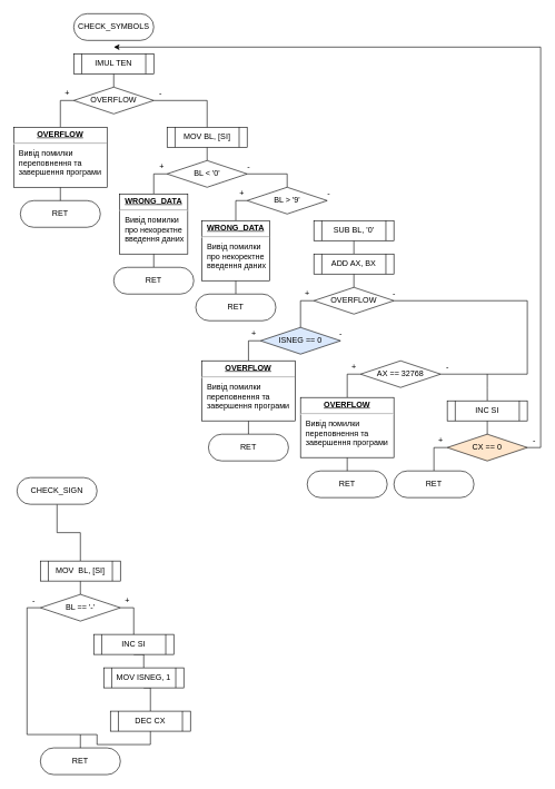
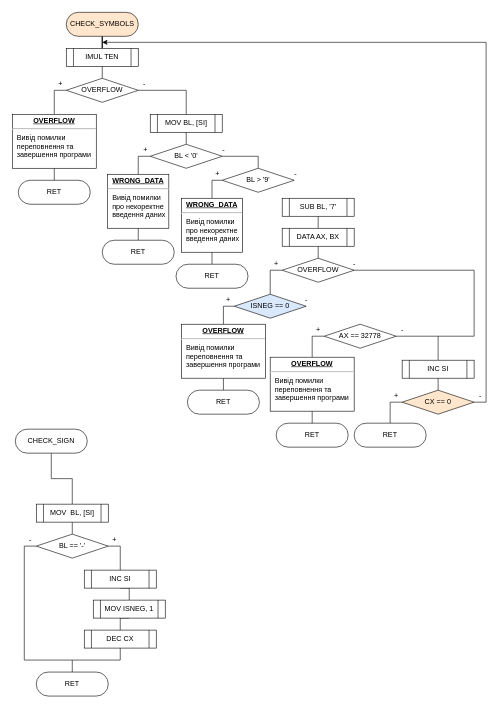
  <mxCell id="0" />
  <mxCell id="1" parent="0" />
  <mxCell id="2" style="edgeStyle=orthogonalEdgeStyle;rounded=0;orthogonalLoop=1;jettySize=auto;html=1;exitX=0.5;exitY=1;exitDx=0;exitDy=0;entryX=0.5;entryY=0;entryDx=0;entryDy=0;endArrow=none;endFill=0;" edge="1" parent="1" source="3" target="6"><mxGeometry relative="1" as="geometry" /></mxCell>
  <mxCell id="3" value="CHECK_SIGN" style="rounded=1;whiteSpace=wrap;html=1;arcSize=50;" vertex="1" parent="1"><mxGeometry x="25" y="715" width="120" height="40" as="geometry" /></mxCell>
  <mxCell id="4" value="RET" style="rounded=1;whiteSpace=wrap;html=1;arcSize=50;" vertex="1" parent="1"><mxGeometry x="60" y="1120" width="120" height="40" as="geometry" /></mxCell>
  <mxCell id="5" style="edgeStyle=orthogonalEdgeStyle;rounded=0;orthogonalLoop=1;jettySize=auto;html=1;exitX=0.5;exitY=1;exitDx=0;exitDy=0;entryX=0.5;entryY=0;entryDx=0;entryDy=0;endArrow=none;endFill=0;" edge="1" parent="1" source="6" target="11"><mxGeometry relative="1" as="geometry" /></mxCell>
  <mxCell id="6" value="MOV&amp;nbsp; BL, [SI]" style="shape=process;whiteSpace=wrap;html=1;backgroundOutline=1;" vertex="1" parent="1"><mxGeometry x="60" y="840" width="120" height="30" as="geometry" /></mxCell>
  <mxCell id="7" style="edgeStyle=orthogonalEdgeStyle;rounded=0;orthogonalLoop=1;jettySize=auto;html=1;exitX=0.5;exitY=1;exitDx=0;exitDy=0;entryX=0.5;entryY=0;entryDx=0;entryDy=0;endArrow=none;endFill=0;" edge="1" parent="1" source="8" target="13"><mxGeometry relative="1" as="geometry" /></mxCell>
  <mxCell id="8" value="INC SI" style="shape=process;whiteSpace=wrap;html=1;backgroundOutline=1;" vertex="1" parent="1"><mxGeometry x="140" y="950" width="120" height="30" as="geometry" /></mxCell>
  <mxCell id="9" style="edgeStyle=orthogonalEdgeStyle;rounded=0;orthogonalLoop=1;jettySize=auto;html=1;exitX=1;exitY=0.5;exitDx=0;exitDy=0;entryX=0.5;entryY=0;entryDx=0;entryDy=0;endArrow=none;endFill=0;" edge="1" parent="1" source="11" target="8"><mxGeometry relative="1" as="geometry" /></mxCell>
  <mxCell id="10" style="edgeStyle=orthogonalEdgeStyle;rounded=0;orthogonalLoop=1;jettySize=auto;html=1;exitX=0;exitY=0.5;exitDx=0;exitDy=0;endArrow=none;endFill=0;" edge="1" parent="1" source="11"><mxGeometry relative="1" as="geometry"><mxPoint x="120" y="1100" as="targetPoint" /><Array as="points"><mxPoint x="40" y="910" /><mxPoint x="40" y="1100" /></Array></mxGeometry></mxCell>
  <mxCell id="11" value="BL == '-'" style="rhombus;whiteSpace=wrap;html=1;" vertex="1" parent="1"><mxGeometry x="60" y="890" width="120" height="40" as="geometry" /></mxCell>
  <mxCell id="12" style="edgeStyle=orthogonalEdgeStyle;rounded=0;orthogonalLoop=1;jettySize=auto;html=1;exitX=0.5;exitY=1;exitDx=0;exitDy=0;entryX=0.5;entryY=0;entryDx=0;entryDy=0;endArrow=none;endFill=0;" edge="1" parent="1" source="13" target="15"><mxGeometry relative="1" as="geometry" /></mxCell>
  <mxCell id="13" value="MOV ISNEG, 1" style="shape=process;whiteSpace=wrap;html=1;backgroundOutline=1;" vertex="1" parent="1"><mxGeometry x="155" y="1000" width="120" height="30" as="geometry" /></mxCell>
  <mxCell id="14" style="edgeStyle=orthogonalEdgeStyle;rounded=0;orthogonalLoop=1;jettySize=auto;html=1;exitX=0.5;exitY=1;exitDx=0;exitDy=0;entryX=0.5;entryY=0;entryDx=0;entryDy=0;endArrow=none;endFill=0;" edge="1" parent="1" source="15" target="4"><mxGeometry relative="1" as="geometry" /></mxCell>
- <mxCell id="15" value="DEC CX" style="shape=process;whiteSpace=wrap;html=1;backgroundOutline=1;" vertex="1" parent="1"><mxGeometry x="165" y="1065" width="120" height="30" as="geometry" /></mxCell>
+ <mxCell id="15" value="DEC CX" style="shape=process;whiteSpace=wrap;html=1;backgroundOutline=1;" vertex="1" parent="1"><mxGeometry x="140" y="1050" width="120" height="30" as="geometry" /></mxCell>
  <mxCell id="16" value="+" style="text;html=1;align=center;verticalAlign=middle;resizable=0;points=[];autosize=1;strokeColor=none;fillColor=none;" vertex="1" parent="1"><mxGeometry x="180" y="890" width="20" height="20" as="geometry" /></mxCell>
  <mxCell id="17" value="-" style="text;html=1;align=center;verticalAlign=middle;resizable=0;points=[];autosize=1;strokeColor=none;fillColor=none;" vertex="1" parent="1"><mxGeometry x="40" y="890" width="20" height="20" as="geometry" /></mxCell>
- <mxCell id="19" value="CHECK_SYMBOLS" style="rounded=1;whiteSpace=wrap;html=1;arcSize=50;" vertex="1" parent="1"><mxGeometry x="110" y="20" width="120" height="40" as="geometry" /></mxCell>
+ <mxCell id="18" style="edgeStyle=orthogonalEdgeStyle;rounded=0;orthogonalLoop=1;jettySize=auto;html=1;entryX=0.5;entryY=0;entryDx=0;entryDy=0;endArrow=none;endFill=0;" edge="1" parent="1" source="19" target="22"><mxGeometry relative="1" as="geometry" /></mxCell>
+ <mxCell id="19" value="CHECK_SYMBOLS" style="rounded=1;whiteSpace=wrap;html=1;arcSize=50;fillColor=#ffe6cc;" vertex="1" parent="1"><mxGeometry x="110" y="20" width="120" height="40" as="geometry" /></mxCell>
  <mxCell id="20" value="RET" style="rounded=1;whiteSpace=wrap;html=1;arcSize=50;" vertex="1" parent="1"><mxGeometry x="30" y="300" width="120" height="40" as="geometry" /></mxCell>
  <mxCell id="21" style="edgeStyle=orthogonalEdgeStyle;rounded=0;orthogonalLoop=1;jettySize=auto;html=1;exitX=0.5;exitY=1;exitDx=0;exitDy=0;entryX=0.5;entryY=0;entryDx=0;entryDy=0;endArrow=none;endFill=0;" edge="1" parent="1" source="22" target="26"><mxGeometry relative="1" as="geometry" /></mxCell>
  <mxCell id="22" value="IMUL TEN" style="shape=process;whiteSpace=wrap;html=1;backgroundOutline=1;" vertex="1" parent="1"><mxGeometry x="110" y="80" width="120" height="30" as="geometry" /></mxCell>
  <mxCell id="23" style="edgeStyle=orthogonalEdgeStyle;rounded=0;orthogonalLoop=1;jettySize=auto;html=1;exitX=0.5;exitY=1;exitDx=0;exitDy=0;entryX=0.5;entryY=0;entryDx=0;entryDy=0;endArrow=none;endFill=0;" edge="1" parent="1" source="24" target="33"><mxGeometry relative="1" as="geometry" /></mxCell>
  <mxCell id="24" value="MOV BL, [SI]" style="shape=process;whiteSpace=wrap;html=1;backgroundOutline=1;" vertex="1" parent="1"><mxGeometry x="250" y="190" width="120" height="30" as="geometry" /></mxCell>
  <mxCell id="25" style="edgeStyle=orthogonalEdgeStyle;rounded=0;orthogonalLoop=1;jettySize=auto;html=1;exitX=1;exitY=0.5;exitDx=0;exitDy=0;entryX=0.5;entryY=0;entryDx=0;entryDy=0;endArrow=none;endFill=0;" edge="1" parent="1" source="26" target="24"><mxGeometry relative="1" as="geometry" /></mxCell>
  <mxCell id="26" value="OVERFLOW" style="rhombus;whiteSpace=wrap;html=1;" vertex="1" parent="1"><mxGeometry x="110" y="130" width="120" height="40" as="geometry" /></mxCell>
  <mxCell id="27" style="edgeStyle=orthogonalEdgeStyle;rounded=0;orthogonalLoop=1;jettySize=auto;html=1;exitX=0.5;exitY=1;exitDx=0;exitDy=0;entryX=0.5;entryY=0;entryDx=0;entryDy=0;endArrow=none;endFill=0;" edge="1" parent="1" source="31" target="20"><mxGeometry relative="1" as="geometry" /></mxCell>
  <mxCell id="28" value="-" style="text;html=1;align=center;verticalAlign=middle;resizable=0;points=[];autosize=1;strokeColor=none;fillColor=none;" vertex="1" parent="1"><mxGeometry x="230" y="130" width="20" height="20" as="geometry" /></mxCell>
  <mxCell id="29" value="+" style="text;html=1;align=center;verticalAlign=middle;resizable=0;points=[];autosize=1;strokeColor=none;fillColor=none;" vertex="1" parent="1"><mxGeometry x="90" y="130" width="20" height="20" as="geometry" /></mxCell>
  <mxCell id="30" style="edgeStyle=orthogonalEdgeStyle;rounded=0;orthogonalLoop=1;jettySize=auto;html=1;exitX=0.5;exitY=0;exitDx=0;exitDy=0;entryX=0;entryY=0.5;entryDx=0;entryDy=0;endArrow=none;endFill=0;" edge="1" parent="1" source="31" target="26"><mxGeometry relative="1" as="geometry" /></mxCell>
  <mxCell id="31" value="&lt;p style=&quot;margin: 0px ; margin-top: 4px ; text-align: center ; text-decoration: underline&quot;&gt;&lt;b&gt;OVERFLOW&lt;/b&gt;&lt;/p&gt;&lt;hr&gt;&lt;p style=&quot;margin: 0px ; margin-left: 8px&quot;&gt;Вивід помилки&amp;nbsp;&lt;/p&gt;&lt;p style=&quot;margin: 0px ; margin-left: 8px&quot;&gt;переповнення та&amp;nbsp;&lt;/p&gt;&lt;p style=&quot;margin: 0px ; margin-left: 8px&quot;&gt;завершення програми&lt;/p&gt;" style="verticalAlign=top;align=left;overflow=fill;fontSize=12;fontFamily=Helvetica;html=1;" vertex="1" parent="1"><mxGeometry x="20" y="190" width="140" height="90" as="geometry" /></mxCell>
  <mxCell id="32" style="edgeStyle=orthogonalEdgeStyle;rounded=0;orthogonalLoop=1;jettySize=auto;html=1;exitX=0;exitY=0.5;exitDx=0;exitDy=0;entryX=0.5;entryY=0;entryDx=0;entryDy=0;endArrow=none;endFill=0;" edge="1" parent="1" source="33" target="36"><mxGeometry relative="1" as="geometry" /></mxCell>
  <mxCell id="33" value="BL &amp;lt; '0'" style="rhombus;whiteSpace=wrap;html=1;" vertex="1" parent="1"><mxGeometry x="250" y="240" width="120" height="40" as="geometry" /></mxCell>
  <mxCell id="34" style="edgeStyle=orthogonalEdgeStyle;rounded=0;orthogonalLoop=1;jettySize=auto;html=1;exitX=0.5;exitY=0;exitDx=0;exitDy=0;entryX=0.5;entryY=1;entryDx=0;entryDy=0;endArrow=none;endFill=0;" edge="1" parent="1" source="35" target="36"><mxGeometry relative="1" as="geometry" /></mxCell>
  <mxCell id="35" value="RET" style="rounded=1;whiteSpace=wrap;html=1;arcSize=50;" vertex="1" parent="1"><mxGeometry x="170" y="400" width="120" height="40" as="geometry" /></mxCell>
  <mxCell id="36" value="&lt;p style=&quot;margin: 0px ; margin-top: 4px ; text-align: center ; text-decoration: underline&quot;&gt;&lt;b&gt;WRONG_DATA&lt;/b&gt;&lt;/p&gt;&lt;hr&gt;&lt;p style=&quot;margin: 0px ; margin-left: 8px&quot;&gt;Вивід помилки&amp;nbsp;&lt;/p&gt;&lt;p style=&quot;margin: 0px ; margin-left: 8px&quot;&gt;про некоректне&amp;nbsp;&lt;/p&gt;&lt;p style=&quot;margin: 0px ; margin-left: 8px&quot;&gt;введення даних&amp;nbsp;&amp;nbsp;&lt;/p&gt;" style="verticalAlign=top;align=left;overflow=fill;fontSize=12;fontFamily=Helvetica;html=1;" vertex="1" parent="1"><mxGeometry x="179" y="290" width="102" height="90" as="geometry" /></mxCell>
  <mxCell id="37" value="+" style="text;html=1;align=center;verticalAlign=middle;resizable=0;points=[];autosize=1;strokeColor=none;fillColor=none;" vertex="1" parent="1"><mxGeometry x="232" y="240" width="20" height="20" as="geometry" /></mxCell>
  <mxCell id="38" style="edgeStyle=orthogonalEdgeStyle;rounded=0;orthogonalLoop=1;jettySize=auto;html=1;exitX=0.5;exitY=0;exitDx=0;exitDy=0;entryX=1;entryY=0.5;entryDx=0;entryDy=0;endArrow=none;endFill=0;" edge="1" parent="1" source="40" target="33"><mxGeometry relative="1" as="geometry"><Array as="points"><mxPoint x="430" y="260" /></Array></mxGeometry></mxCell>
  <mxCell id="39" style="edgeStyle=orthogonalEdgeStyle;rounded=0;orthogonalLoop=1;jettySize=auto;html=1;exitX=0;exitY=0.5;exitDx=0;exitDy=0;entryX=0.5;entryY=0;entryDx=0;entryDy=0;endArrow=none;endFill=0;" edge="1" parent="1" source="40" target="42"><mxGeometry relative="1" as="geometry" /></mxCell>
  <mxCell id="40" value="BL &amp;gt; '9'" style="rhombus;whiteSpace=wrap;html=1;" vertex="1" parent="1"><mxGeometry x="370" y="280" width="120" height="40" as="geometry" /></mxCell>
  <mxCell id="41" style="edgeStyle=orthogonalEdgeStyle;rounded=0;orthogonalLoop=1;jettySize=auto;html=1;exitX=0.5;exitY=1;exitDx=0;exitDy=0;entryX=0.5;entryY=0;entryDx=0;entryDy=0;endArrow=none;endFill=0;" edge="1" parent="1" source="42" target="43"><mxGeometry relative="1" as="geometry" /></mxCell>
  <mxCell id="42" value="&lt;p style=&quot;margin: 0px ; margin-top: 4px ; text-align: center ; text-decoration: underline&quot;&gt;&lt;b&gt;WRONG_DATA&lt;/b&gt;&lt;/p&gt;&lt;hr&gt;&lt;p style=&quot;margin: 0px ; margin-left: 8px&quot;&gt;Вивід помилки&amp;nbsp;&lt;/p&gt;&lt;p style=&quot;margin: 0px ; margin-left: 8px&quot;&gt;про некоректне&amp;nbsp;&lt;/p&gt;&lt;p style=&quot;margin: 0px ; margin-left: 8px&quot;&gt;введення даних&amp;nbsp;&amp;nbsp;&lt;/p&gt;" style="verticalAlign=top;align=left;overflow=fill;fontSize=12;fontFamily=Helvetica;html=1;" vertex="1" parent="1"><mxGeometry x="302" y="330" width="102" height="90" as="geometry" /></mxCell>
  <mxCell id="43" value="RET" style="rounded=1;whiteSpace=wrap;html=1;arcSize=50;" vertex="1" parent="1"><mxGeometry x="293" y="440" width="120" height="40" as="geometry" /></mxCell>
  <mxCell id="44" value="-" style="text;html=1;align=center;verticalAlign=middle;resizable=0;points=[];autosize=1;strokeColor=none;fillColor=none;" vertex="1" parent="1"><mxGeometry x="362" y="240" width="20" height="20" as="geometry" /></mxCell>
  <mxCell id="45" value="+" style="text;html=1;align=center;verticalAlign=middle;resizable=0;points=[];autosize=1;strokeColor=none;fillColor=none;" vertex="1" parent="1"><mxGeometry x="352" y="280" width="20" height="20" as="geometry" /></mxCell>
  <mxCell id="46" style="edgeStyle=orthogonalEdgeStyle;rounded=0;orthogonalLoop=1;jettySize=auto;html=1;exitX=0.5;exitY=1;exitDx=0;exitDy=0;entryX=0.5;entryY=0;entryDx=0;entryDy=0;endArrow=none;endFill=0;" edge="1" parent="1" source="47" target="50"><mxGeometry relative="1" as="geometry" /></mxCell>
- <mxCell id="47" value="SUB BL, '0'" style="shape=process;whiteSpace=wrap;html=1;backgroundOutline=1;" vertex="1" parent="1"><mxGeometry x="470" y="330" width="120" height="30" as="geometry" /></mxCell>
+ <mxCell id="47" value="SUB BL, '7'" style="shape=process;whiteSpace=wrap;html=1;backgroundOutline=1;" vertex="1" parent="1"><mxGeometry x="470" y="330" width="120" height="30" as="geometry" /></mxCell>
  <mxCell id="48" value="-" style="text;html=1;align=center;verticalAlign=middle;resizable=0;points=[];autosize=1;strokeColor=none;fillColor=none;" vertex="1" parent="1"><mxGeometry x="482" y="280" width="20" height="20" as="geometry" /></mxCell>
  <mxCell id="49" style="edgeStyle=orthogonalEdgeStyle;rounded=0;orthogonalLoop=1;jettySize=auto;html=1;exitX=0.5;exitY=1;exitDx=0;exitDy=0;entryX=0.5;entryY=0;entryDx=0;entryDy=0;endArrow=none;endFill=0;" edge="1" parent="1" source="50" target="53"><mxGeometry relative="1" as="geometry" /></mxCell>
- <mxCell id="50" value="ADD AX, BX" style="shape=process;whiteSpace=wrap;html=1;backgroundOutline=1;" vertex="1" parent="1"><mxGeometry x="470" y="380" width="120" height="30" as="geometry" /></mxCell>
+ <mxCell id="50" value="DATA AX, BX" style="shape=process;whiteSpace=wrap;html=1;backgroundOutline=1;" vertex="1" parent="1"><mxGeometry x="470" y="380" width="120" height="30" as="geometry" /></mxCell>
  <mxCell id="51" style="edgeStyle=orthogonalEdgeStyle;rounded=0;orthogonalLoop=1;jettySize=auto;html=1;exitX=0;exitY=0.5;exitDx=0;exitDy=0;entryX=0.5;entryY=0;entryDx=0;entryDy=0;endArrow=none;endFill=0;" edge="1" parent="1" source="53" target="55"><mxGeometry relative="1" as="geometry" /></mxCell>
  <mxCell id="52" style="edgeStyle=orthogonalEdgeStyle;rounded=0;orthogonalLoop=1;jettySize=auto;html=1;exitX=1;exitY=0.5;exitDx=0;exitDy=0;entryX=1;entryY=0.5;entryDx=0;entryDy=0;endArrow=none;endFill=0;" edge="1" parent="1" source="53" target="62"><mxGeometry relative="1" as="geometry"><Array as="points"><mxPoint x="790" y="450" /><mxPoint x="790" y="560" /></Array></mxGeometry></mxCell>
  <mxCell id="53" value="OVERFLOW" style="rhombus;whiteSpace=wrap;html=1;" vertex="1" parent="1"><mxGeometry x="470" y="430" width="120" height="40" as="geometry" /></mxCell>
  <mxCell id="54" style="edgeStyle=orthogonalEdgeStyle;rounded=0;orthogonalLoop=1;jettySize=auto;html=1;exitX=0;exitY=0.5;exitDx=0;exitDy=0;entryX=0.5;entryY=0;entryDx=0;entryDy=0;endArrow=none;endFill=0;" edge="1" parent="1" source="55" target="58"><mxGeometry relative="1" as="geometry" /></mxCell>
  <mxCell id="55" value="ISNEG == 0" style="rhombus;whiteSpace=wrap;html=1;fillColor=#dae8fc;" vertex="1" parent="1"><mxGeometry x="390" y="490" width="120" height="40" as="geometry" /></mxCell>
  <mxCell id="56" style="edgeStyle=orthogonalEdgeStyle;rounded=0;orthogonalLoop=1;jettySize=auto;html=1;exitX=0.5;exitY=0;exitDx=0;exitDy=0;entryX=0.5;entryY=1;entryDx=0;entryDy=0;endArrow=none;endFill=0;" edge="1" parent="1" source="57" target="58"><mxGeometry relative="1" as="geometry" /></mxCell>
  <mxCell id="57" value="RET" style="rounded=1;whiteSpace=wrap;html=1;arcSize=50;" vertex="1" parent="1"><mxGeometry x="312" y="650" width="120" height="40" as="geometry" /></mxCell>
  <mxCell id="58" value="&lt;p style=&quot;margin: 0px ; margin-top: 4px ; text-align: center ; text-decoration: underline&quot;&gt;&lt;b&gt;OVERFLOW&lt;/b&gt;&lt;/p&gt;&lt;hr&gt;&lt;p style=&quot;margin: 0px ; margin-left: 8px&quot;&gt;Вивід помилки&amp;nbsp;&lt;/p&gt;&lt;p style=&quot;margin: 0px ; margin-left: 8px&quot;&gt;переповнення та&amp;nbsp;&lt;/p&gt;&lt;p style=&quot;margin: 0px ; margin-left: 8px&quot;&gt;завершення програми&lt;/p&gt;" style="verticalAlign=top;align=left;overflow=fill;fontSize=12;fontFamily=Helvetica;html=1;" vertex="1" parent="1"><mxGeometry x="302" y="540" width="140" height="90" as="geometry" /></mxCell>
  <mxCell id="59" value="+" style="text;html=1;align=center;verticalAlign=middle;resizable=0;points=[];autosize=1;strokeColor=none;fillColor=none;" vertex="1" parent="1"><mxGeometry x="370" y="490" width="20" height="20" as="geometry" /></mxCell>
  <mxCell id="60" value="+" style="text;html=1;align=center;verticalAlign=middle;resizable=0;points=[];autosize=1;strokeColor=none;fillColor=none;" vertex="1" parent="1"><mxGeometry x="450" y="430" width="20" height="20" as="geometry" /></mxCell>
  <mxCell id="61" style="edgeStyle=orthogonalEdgeStyle;rounded=0;orthogonalLoop=1;jettySize=auto;html=1;exitX=0;exitY=0.5;exitDx=0;exitDy=0;entryX=0.5;entryY=0;entryDx=0;entryDy=0;endArrow=none;endFill=0;" edge="1" parent="1" source="62" target="66"><mxGeometry relative="1" as="geometry" /></mxCell>
- <mxCell id="62" value="AX == 32768" style="rhombus;whiteSpace=wrap;html=1;" vertex="1" parent="1"><mxGeometry x="540" y="540" width="120" height="40" as="geometry" /></mxCell>
+ <mxCell id="62" value="AX == 32778" style="rhombus;whiteSpace=wrap;html=1;" vertex="1" parent="1"><mxGeometry x="540" y="540" width="120" height="40" as="geometry" /></mxCell>
  <mxCell id="63" value="-" style="text;html=1;align=center;verticalAlign=middle;resizable=0;points=[];autosize=1;strokeColor=none;fillColor=none;" vertex="1" parent="1"><mxGeometry x="500" y="490" width="20" height="20" as="geometry" /></mxCell>
  <mxCell id="64" value="RET" style="rounded=1;whiteSpace=wrap;html=1;arcSize=50;" vertex="1" parent="1"><mxGeometry x="460" y="705" width="120" height="40" as="geometry" /></mxCell>
  <mxCell id="65" style="edgeStyle=orthogonalEdgeStyle;rounded=0;orthogonalLoop=1;jettySize=auto;html=1;exitX=0.5;exitY=1;exitDx=0;exitDy=0;entryX=0.5;entryY=0;entryDx=0;entryDy=0;endArrow=none;endFill=0;" edge="1" parent="1" source="66" target="64"><mxGeometry relative="1" as="geometry" /></mxCell>
  <mxCell id="66" value="&lt;p style=&quot;margin: 0px ; margin-top: 4px ; text-align: center ; text-decoration: underline&quot;&gt;&lt;b&gt;OVERFLOW&lt;/b&gt;&lt;/p&gt;&lt;hr&gt;&lt;p style=&quot;margin: 0px ; margin-left: 8px&quot;&gt;Вивід помилки&amp;nbsp;&lt;/p&gt;&lt;p style=&quot;margin: 0px ; margin-left: 8px&quot;&gt;переповнення та&amp;nbsp;&lt;/p&gt;&lt;p style=&quot;margin: 0px ; margin-left: 8px&quot;&gt;завершення програми&lt;/p&gt;" style="verticalAlign=top;align=left;overflow=fill;fontSize=12;fontFamily=Helvetica;html=1;" vertex="1" parent="1"><mxGeometry x="450" y="595" width="140" height="90" as="geometry" /></mxCell>
  <mxCell id="67" style="edgeStyle=orthogonalEdgeStyle;rounded=0;orthogonalLoop=1;jettySize=auto;html=1;exitX=0.5;exitY=0;exitDx=0;exitDy=0;endArrow=none;endFill=0;" edge="1" parent="1" source="69"><mxGeometry relative="1" as="geometry"><mxPoint x="730" y="560" as="targetPoint" /></mxGeometry></mxCell>
  <mxCell id="68" style="edgeStyle=orthogonalEdgeStyle;rounded=0;orthogonalLoop=1;jettySize=auto;html=1;exitX=0.5;exitY=1;exitDx=0;exitDy=0;entryX=0.5;entryY=0;entryDx=0;entryDy=0;endArrow=none;endFill=0;" edge="1" parent="1" source="69" target="72"><mxGeometry relative="1" as="geometry" /></mxCell>
  <mxCell id="69" value="INC SI" style="shape=process;whiteSpace=wrap;html=1;backgroundOutline=1;" vertex="1" parent="1"><mxGeometry x="670" y="600" width="120" height="30" as="geometry" /></mxCell>
  <mxCell id="70" style="edgeStyle=orthogonalEdgeStyle;rounded=0;orthogonalLoop=1;jettySize=auto;html=1;exitX=1;exitY=0.5;exitDx=0;exitDy=0;endArrow=classic;endFill=1;" edge="1" parent="1" source="72"><mxGeometry relative="1" as="geometry"><mxPoint x="170" y="70" as="targetPoint" /><Array as="points"><mxPoint x="810" y="670" /><mxPoint x="810" y="70" /></Array></mxGeometry></mxCell>
  <mxCell id="71" style="edgeStyle=orthogonalEdgeStyle;rounded=0;orthogonalLoop=1;jettySize=auto;html=1;exitX=0;exitY=0.5;exitDx=0;exitDy=0;entryX=0.5;entryY=0;entryDx=0;entryDy=0;endArrow=none;endFill=0;" edge="1" parent="1" source="72" target="77"><mxGeometry relative="1" as="geometry" /></mxCell>
  <mxCell id="72" value="CX == 0" style="rhombus;whiteSpace=wrap;html=1;fillColor=#ffe6cc;" vertex="1" parent="1"><mxGeometry x="670" y="650" width="120" height="40" as="geometry" /></mxCell>
  <mxCell id="73" value="+" style="text;html=1;align=center;verticalAlign=middle;resizable=0;points=[];autosize=1;strokeColor=none;fillColor=none;" vertex="1" parent="1"><mxGeometry x="520" y="540" width="20" height="20" as="geometry" /></mxCell>
  <mxCell id="74" value="-" style="text;html=1;align=center;verticalAlign=middle;resizable=0;points=[];autosize=1;strokeColor=none;fillColor=none;" vertex="1" parent="1"><mxGeometry x="580" y="430" width="20" height="20" as="geometry" /></mxCell>
  <mxCell id="75" value="-" style="text;html=1;align=center;verticalAlign=middle;resizable=0;points=[];autosize=1;strokeColor=none;fillColor=none;" vertex="1" parent="1"><mxGeometry x="660" y="540" width="20" height="20" as="geometry" /></mxCell>
  <mxCell id="76" value="-" style="text;html=1;align=center;verticalAlign=middle;resizable=0;points=[];autosize=1;strokeColor=none;fillColor=none;" vertex="1" parent="1"><mxGeometry x="790" y="650" width="20" height="20" as="geometry" /></mxCell>
  <mxCell id="77" value="RET" style="rounded=1;whiteSpace=wrap;html=1;arcSize=50;" vertex="1" parent="1"><mxGeometry x="590" y="705" width="120" height="40" as="geometry" /></mxCell>
  <mxCell id="78" value="+" style="text;html=1;align=center;verticalAlign=middle;resizable=0;points=[];autosize=1;strokeColor=none;fillColor=none;" vertex="1" parent="1"><mxGeometry x="650" y="650" width="20" height="20" as="geometry" /></mxCell>
